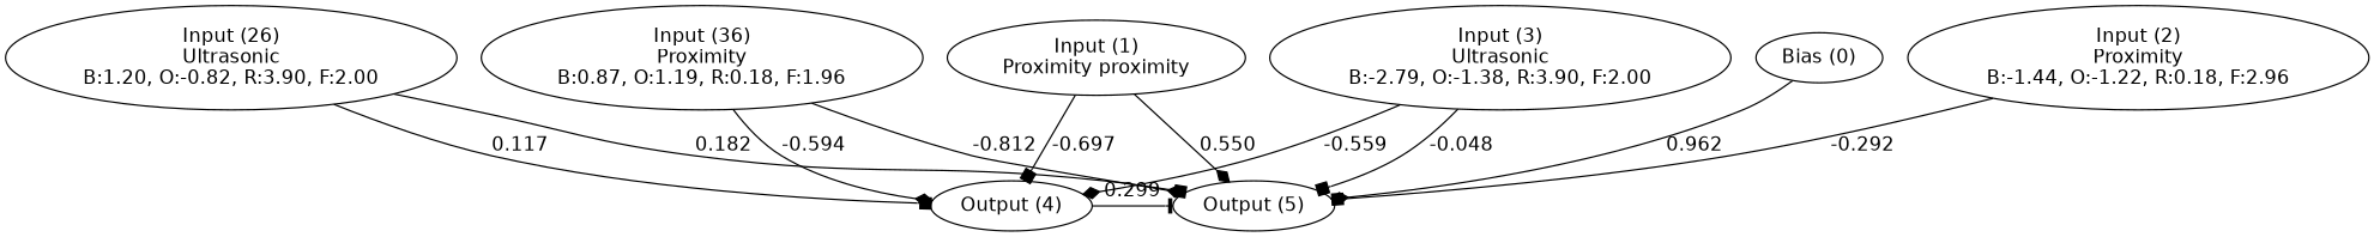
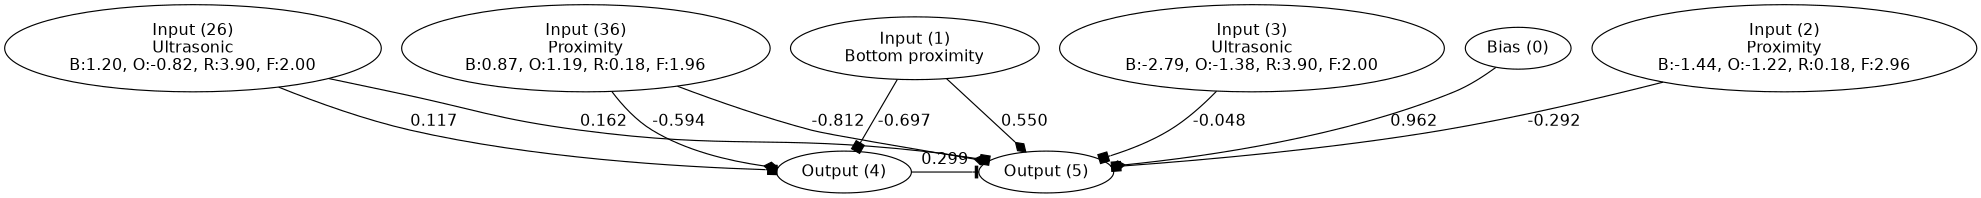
  digraph {
    fontname="DejaVu Sans"
    node [fontname="DejaVu Sans"]
    edge [arrowhead=diamond fontname="DejaVu Sans"]
    n1 [label="Bias (0)"]
-   n2 [label="Input (1)\nProximity proximity"]
+   n2 [label="Input (1)\nBottom proximity"]
    n3 [label="Input (2)\nProximity\nB:-1.44, O:-1.22, R:0.18, F:2.96"]
    n4 [label="Input (3)\nUltrasonic\nB:-2.79, O:-1.38, R:3.90, F:2.00"]
    n5 [label="Input (26)\nUltrasonic\nB:1.20, O:-0.82, R:3.90, F:2.00"]
    n6 [label="Input (36)\nProximity\nB:0.87, O:1.19, R:0.18, F:1.96"]
    n7 [label="Output (4)"]
    n8 [label="Output (5)"]
    subgraph sub_1 {
      rank=same
      n1
      n2
      n3
      n4
      n5
      n6
    }
    subgraph sub_2 {
      rank=same
      n7
      n8
    }
    n1 -> n8 [label=0.962]
    n2 -> n7 [arrowhead=box label=-0.697]
    n2 -> n8 [label=0.550]
    n3 -> n8 [arrowhead=box label=-0.292]
-   n4 -> n7 [label=-0.559]
    n4 -> n8 [arrowhead=box label=-0.048]
    n5 -> n7 [arrowhead=box label=0.117]
-   n5 -> n8 [arrowhead=box label=0.182]
+   n5 -> n8 [arrowhead=box label=0.162]
    n6 -> n7 [label=-0.594]
    n6 -> n8 [label=-0.812]
    n7 -> n8 [arrowhead=tee label=0.299]
  }
